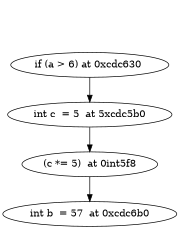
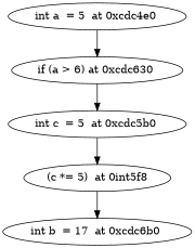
  digraph {
+   "int a  = 5  at 0xcdc4e0 "
    "if (a > 6) at 0xcdc630 "
-   "int c  = 5  at 0xcdc5b0 " [label="int c  = 5  at 5xcdc5b0"]
+   "int c  = 5  at 0xcdc5b0 "
    n4 [label="(c *= 5)  at 0int5f8"]
-   "int b  = 17  at 0xcdc6b0 " [label="int b  = 57  at 0xcdc6b0"]
+   "int b  = 17  at 0xcdc6b0 "
+   "int a  = 5  at 0xcdc4e0 " -> "if (a > 6) at 0xcdc630 "
    "if (a > 6) at 0xcdc630 " -> "int c  = 5  at 0xcdc5b0 "
    "int c  = 5  at 0xcdc5b0 " -> n4
    n4 -> "int b  = 17  at 0xcdc6b0 "
  }
